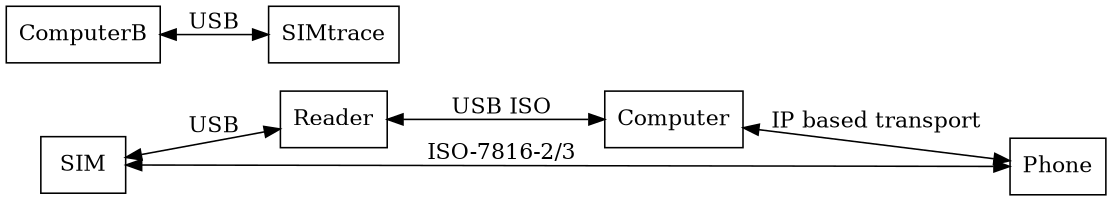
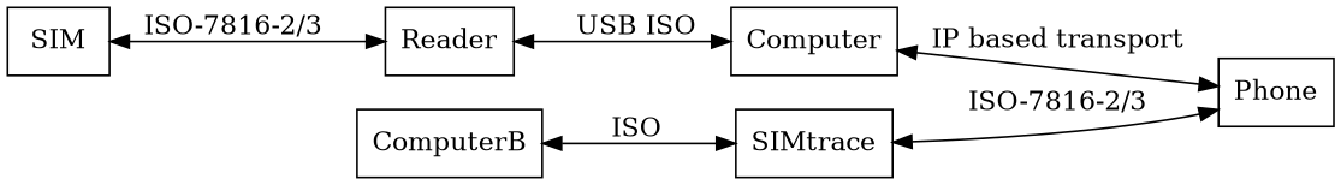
  digraph {
    rankdir=LR
    node [shape=rect]
    edge [dir=both]
    SIM
    Reader
    Computer
    Phone
    ComputerB
    SIMtrace
-   SIM -> Reader [label=USB]
+   SIM -> Reader [label="ISO-7816-2/3"]
    Reader -> Computer [label="USB ISO"]
    Computer -> Phone [label="IP based transport"]
-   ComputerB -> SIMtrace [label=USB]
-   SIM -> Phone [label="ISO-7816-2/3"]
+   ComputerB -> SIMtrace [label=ISO]
+   SIMtrace -> Phone [label="ISO-7816-2/3"]
  }
